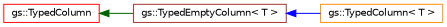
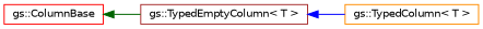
  digraph {
    rankdir=LR
    node [fillcolor=white fontname=Helvetica fontsize=10 shape=record style=filled]
    edge [dir=back fontname=Helvetica fontsize=10 labelfontname=Helvetica labelfontsize=10 style=solid]
-   n1 [color=red height=0.2 label="gs::TypedColumn" width=0.4]
+   n1 [color=red height=0.2 label="gs::ColumnBase" width=0.4]
    n2 [color=brown height=0.2 label="gs::TypedEmptyColumn\< T \>" width=0.4]
    n3 [color=darkorange height=0.2 label="gs::TypedColumn\< T \>" width=0.4]
    n1 -> n2 [color=darkgreen]
    n2 -> n3 [color=blue]
  }
